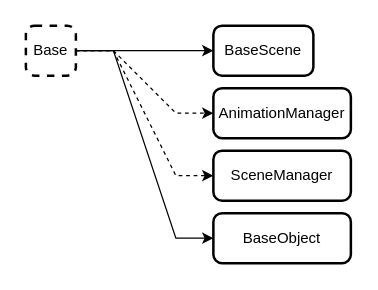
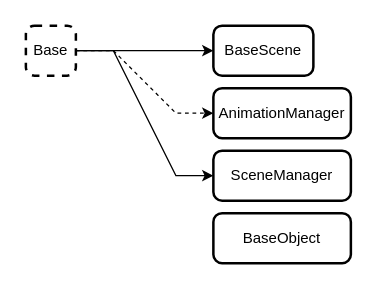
  <mxCell id="0" />
  <mxCell id="1" parent="0" />
  <mxCell id="2" style="edgeStyle=entityRelationEdgeStyle;rounded=0;orthogonalLoop=1;jettySize=auto;html=1;exitX=1;exitY=0.5;exitDx=0;exitDy=0;entryX=0;entryY=0.5;entryDx=0;entryDy=0;" edge="1" parent="1" source="6" target="7"><mxGeometry relative="1" as="geometry" /></mxCell>
  <mxCell id="3" style="edgeStyle=entityRelationEdgeStyle;rounded=0;orthogonalLoop=1;jettySize=auto;html=1;exitX=1;exitY=0.5;exitDx=0;exitDy=0;entryX=0;entryY=0.5;entryDx=0;entryDy=0;dashed=1;" edge="1" parent="1" source="6" target="8"><mxGeometry relative="1" as="geometry" /></mxCell>
- <mxCell id="4" style="edgeStyle=entityRelationEdgeStyle;rounded=0;orthogonalLoop=1;jettySize=auto;html=1;exitX=1;exitY=0.5;exitDx=0;exitDy=0;entryX=0;entryY=0.5;entryDx=0;entryDy=0;dashed=1;" edge="1" parent="1" source="6" target="9"><mxGeometry relative="1" as="geometry" /></mxCell>
- <mxCell id="5" style="edgeStyle=entityRelationEdgeStyle;rounded=0;orthogonalLoop=1;jettySize=auto;html=1;exitX=1;exitY=0.5;exitDx=0;exitDy=0;entryX=0;entryY=0.5;entryDx=0;entryDy=0;" edge="1" parent="1" source="6" target="10"><mxGeometry relative="1" as="geometry" /></mxCell>
+ <mxCell id="4" style="edgeStyle=entityRelationEdgeStyle;rounded=0;orthogonalLoop=1;jettySize=auto;html=1;exitX=1;exitY=0.5;exitDx=0;exitDy=0;entryX=0;entryY=0.5;entryDx=0;entryDy=0;" edge="1" parent="1" source="6" target="9"><mxGeometry relative="1" as="geometry" /></mxCell>
  <mxCell id="6" value="Base" style="rounded=1;whiteSpace=wrap;html=1;absoluteArcSize=1;arcSize=14;strokeWidth=2;dashed=1;" vertex="1" parent="1"><mxGeometry x="20" y="20" width="40" height="40" as="geometry" /></mxCell>
  <mxCell id="7" value="BaseScene" style="rounded=1;whiteSpace=wrap;html=1;absoluteArcSize=1;arcSize=14;strokeWidth=2;" vertex="1" parent="1"><mxGeometry x="170" y="20" width="80" height="40" as="geometry" /></mxCell>
  <mxCell id="8" value="AnimationManager" style="rounded=1;whiteSpace=wrap;html=1;absoluteArcSize=1;arcSize=14;strokeWidth=2;" vertex="1" parent="1"><mxGeometry x="170" y="70" width="110" height="40" as="geometry" /></mxCell>
  <mxCell id="9" value="SceneManager" style="rounded=1;whiteSpace=wrap;html=1;absoluteArcSize=1;arcSize=14;strokeWidth=2;" vertex="1" parent="1"><mxGeometry x="170" y="120" width="110" height="40" as="geometry" /></mxCell>
  <mxCell id="10" value="BaseObject" style="rounded=1;whiteSpace=wrap;html=1;absoluteArcSize=1;arcSize=14;strokeWidth=2;" vertex="1" parent="1"><mxGeometry x="170" y="170" width="110" height="40" as="geometry" /></mxCell>
